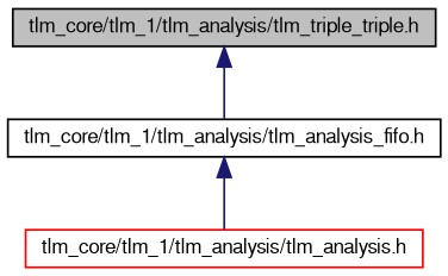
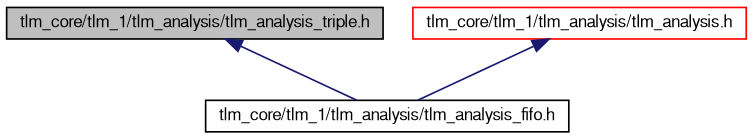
  digraph {
    node [color=black fillcolor=white fontname=FreeSans fontsize=10 shape=record style=filled]
    edge [color=midnightblue dir=back fontname=FreeSans fontsize=10 labelfontname=FreeSans labelfontsize=10 style=solid]
-   n1 [fillcolor=grey75 fontcolor=black height=0.2 label="tlm_core/tlm_1/tlm_analysis/tlm_triple_triple.h" width=0.4]
+   n1 [fillcolor=grey75 fontcolor=black height=0.2 label="tlm_core/tlm_1/tlm_analysis/tlm_analysis_triple.h" width=0.4]
    n2 [height=0.2 label="tlm_core/tlm_1/tlm_analysis/tlm_analysis_fifo.h" width=0.4]
    n3 [color=red height=0.2 label="tlm_core/tlm_1/tlm_analysis/tlm_analysis.h" width=0.4]
    n1 -> n2
-   n2 -> n3
+   n3 -> n2
  }
